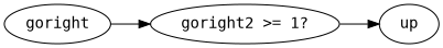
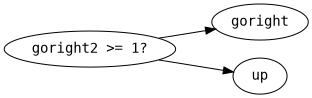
  digraph {
    fontname="DejaVu Sans Mono"
    rankdir=LR
    node [fontname="DejaVu Sans Mono"]
    edge [fontname="DejaVu Sans Mono"]
    n1 [label="goright2 >= 1?"]
    n2 [label=goright]
    n3 [label=up]
-   n2 -> n1
+   n1 -> n2
    n1 -> n3
  }
